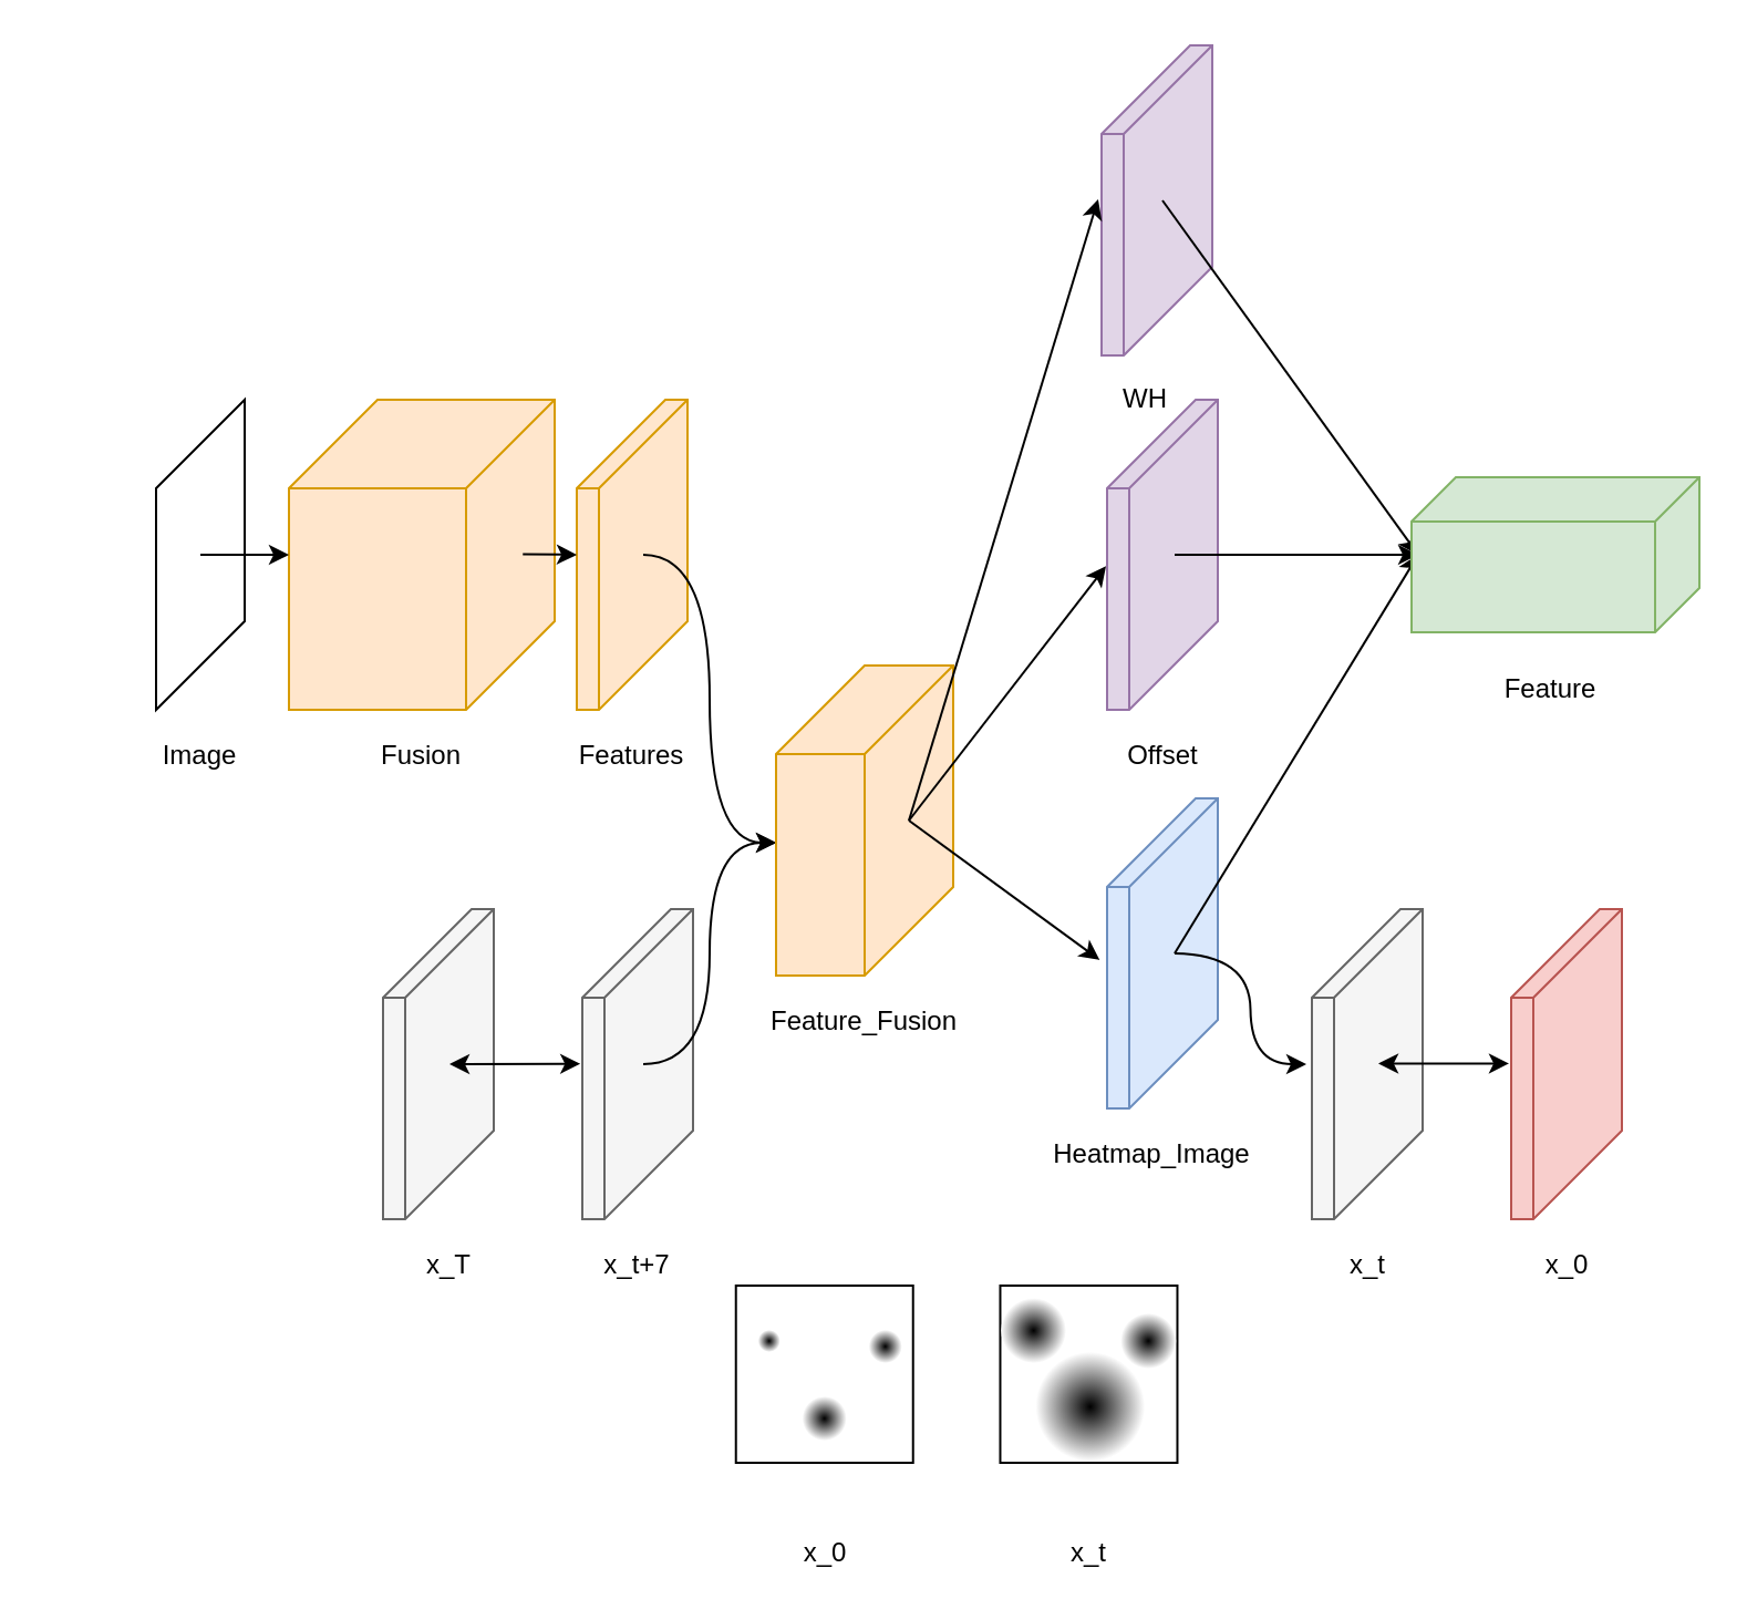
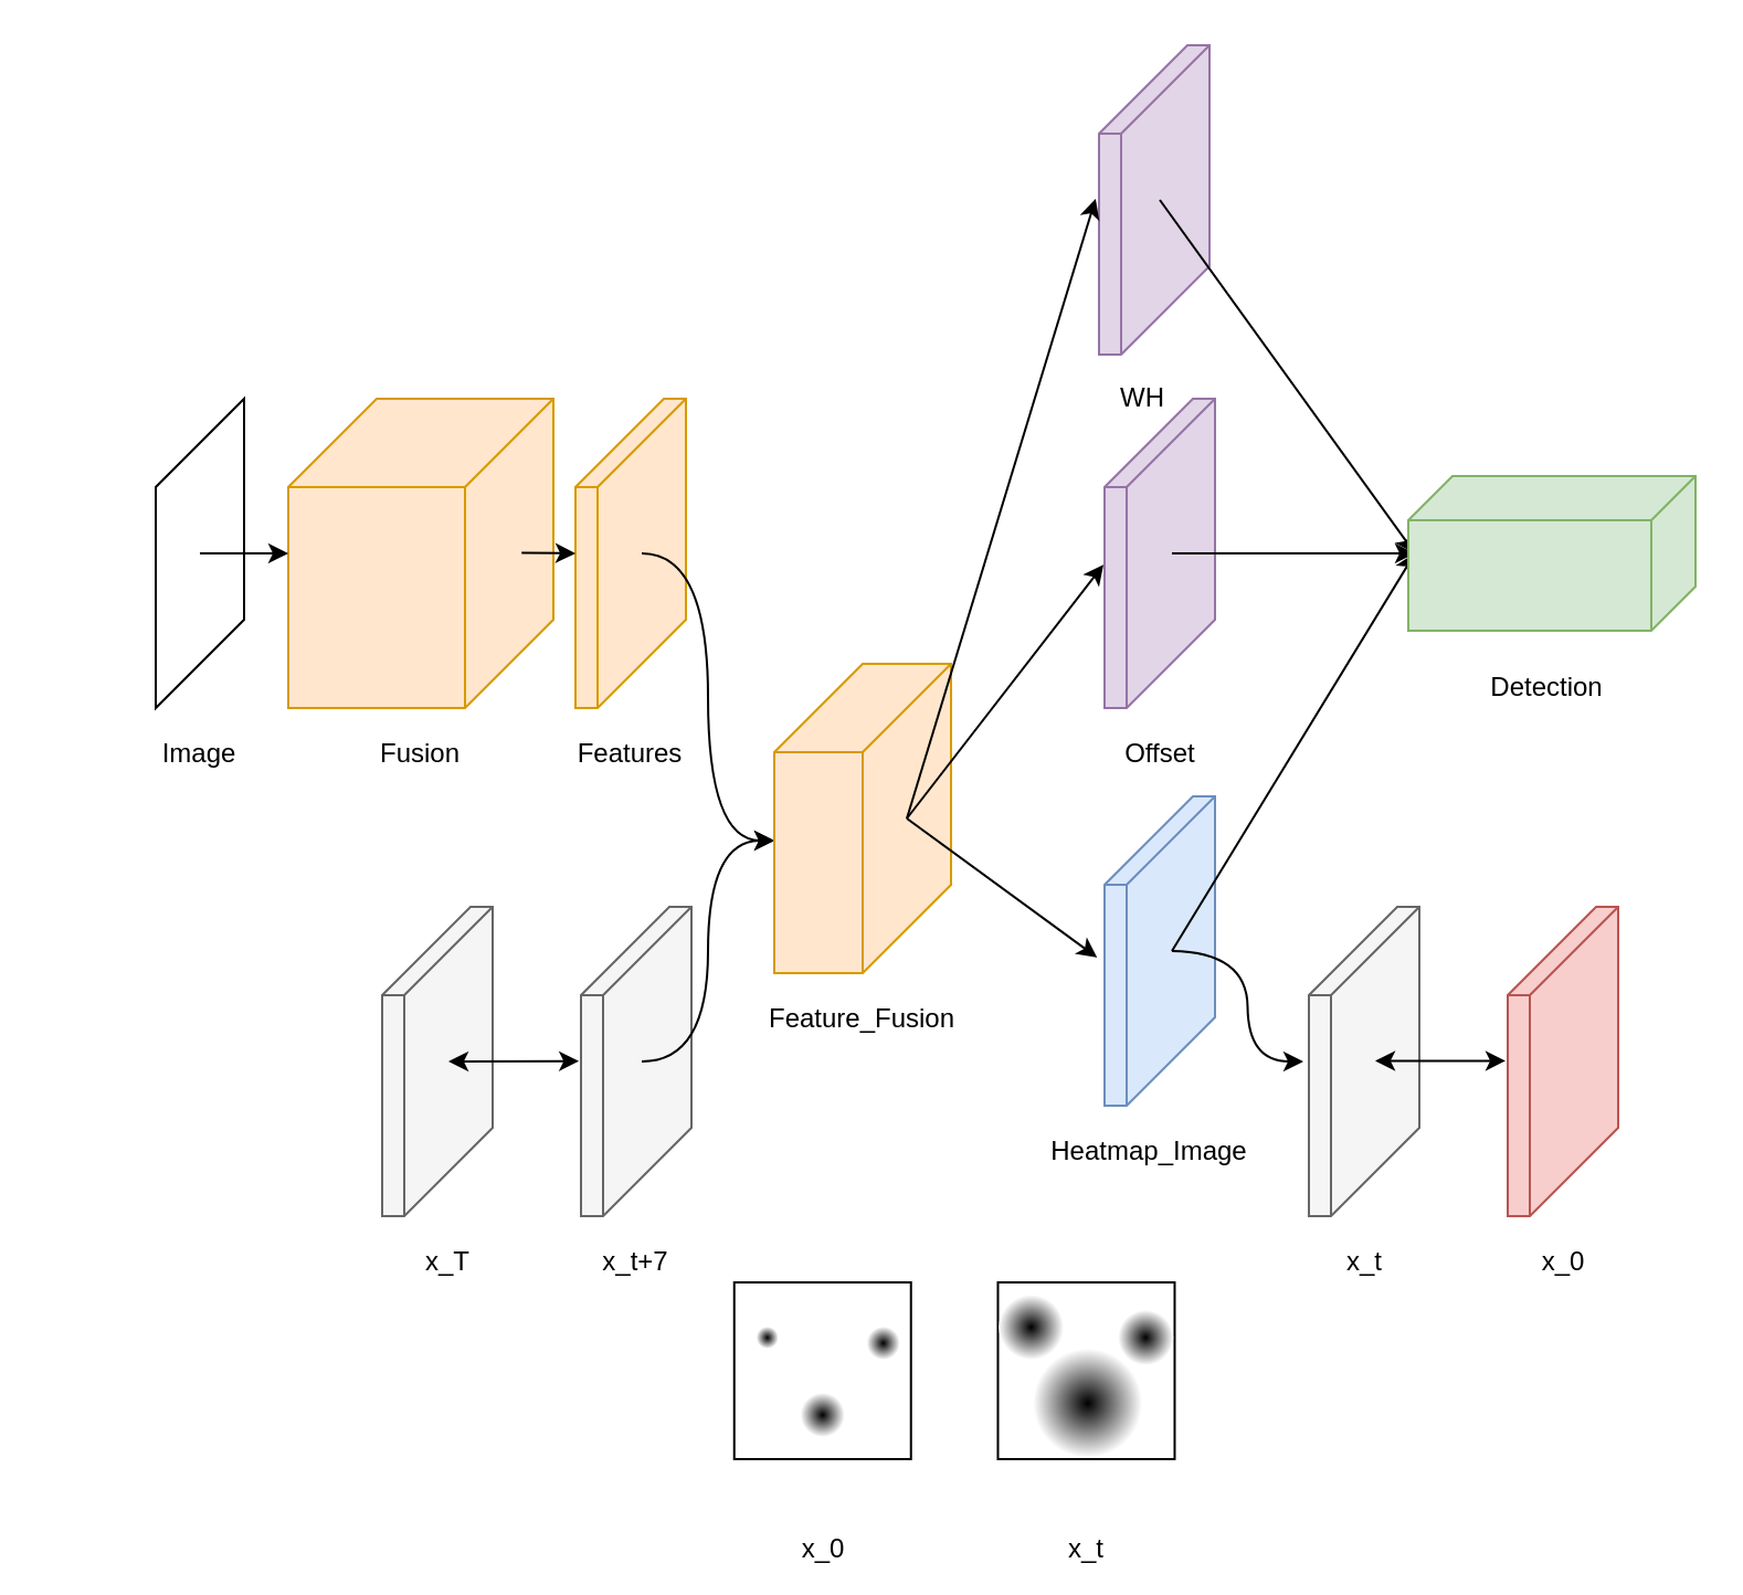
  <mxCell id="0" />
  <mxCell id="1" parent="0" />
  <mxCell id="2" value="Image" style="text;html=1;strokeColor=none;fillColor=none;align=center;verticalAlign=middle;whiteSpace=wrap;rounded=0;" parent="1" vertex="1"><mxGeometry x="69.91" y="340" width="40" as="geometry" /></mxCell>
  <mxCell id="3" value="Fusion" style="text;html=1;strokeColor=none;fillColor=none;align=center;verticalAlign=middle;whiteSpace=wrap;rounded=0;" parent="1" vertex="1"><mxGeometry x="170" y="340" width="40" as="geometry" /></mxCell>
  <mxCell id="4" value="" style="shape=cube;whiteSpace=wrap;html=1;boundedLbl=1;backgroundOutline=1;darkOpacity=0;darkOpacity2=0;size=40;flipH=1;fillColor=#ffe6cc;strokeColor=#d79b00;" parent="1" vertex="1"><mxGeometry x="130" y="180" width="120" height="140" as="geometry" /></mxCell>
  <mxCell id="5" value="" style="shape=parallelogram;perimeter=parallelogramPerimeter;whiteSpace=wrap;html=1;fixedSize=1;rotation=-90;size=40;flipH=1;fillStyle=solid;" parent="1" vertex="1"><mxGeometry x="20" y="230" width="140" height="40" as="geometry" /></mxCell>
  <mxCell id="6" value="" style="shape=cube;whiteSpace=wrap;html=1;boundedLbl=1;backgroundOutline=1;darkOpacity=0;darkOpacity2=0;size=40;flipH=1;fillColor=#ffe6cc;strokeColor=#d79b00;" parent="1" vertex="1"><mxGeometry x="260" y="180" width="50" height="140" as="geometry" /></mxCell>
  <mxCell id="7" value="Features" style="text;html=1;strokeColor=none;fillColor=none;align=center;verticalAlign=middle;whiteSpace=wrap;rounded=0;" parent="1" vertex="1"><mxGeometry x="265" y="340" width="40" as="geometry" /></mxCell>
  <mxCell id="8" value="" style="shape=cube;whiteSpace=wrap;html=1;boundedLbl=1;backgroundOutline=1;darkOpacity=0;darkOpacity2=0;size=40;flipH=1;fillColor=#f5f5f5;strokeColor=#666666;fontColor=#333333;" parent="1" vertex="1"><mxGeometry x="262.5" y="410" width="50" height="140" as="geometry" /></mxCell>
  <mxCell id="9" value="x_t+7" style="text;html=1;strokeColor=none;fillColor=none;align=center;verticalAlign=middle;whiteSpace=wrap;rounded=0;" parent="1" vertex="1"><mxGeometry x="245" y="570" width="85" as="geometry" /></mxCell>
  <mxCell id="10" value="" style="shape=cube;whiteSpace=wrap;html=1;boundedLbl=1;backgroundOutline=1;darkOpacity=0;darkOpacity2=0;size=40;flipH=1;fillColor=#dae8fc;strokeColor=#6c8ebf;" parent="1" vertex="1"><mxGeometry x="499.5" y="360" width="50" height="140" as="geometry" /></mxCell>
  <mxCell id="11" value="Heatmap_Image" style="text;html=1;strokeColor=none;fillColor=none;align=center;verticalAlign=middle;whiteSpace=wrap;rounded=0;" parent="1" vertex="1"><mxGeometry x="499.5" y="520" width="40" as="geometry" /></mxCell>
  <mxCell id="12" value="" style="endArrow=classic;html=1;rounded=0;exitX=0.5;exitY=0.5;exitDx=0;exitDy=0;exitPerimeter=0;" parent="1" source="5" edge="1"><mxGeometry width="50" height="50" relative="1" as="geometry"><mxPoint x="250" y="390" as="sourcePoint" /><mxPoint x="130" y="250" as="targetPoint" /></mxGeometry></mxCell>
  <mxCell id="13" value="" style="endArrow=classic;html=1;rounded=0;exitX=0.5;exitY=0.5;exitDx=0;exitDy=0;exitPerimeter=0;" parent="1" edge="1"><mxGeometry width="50" height="50" relative="1" as="geometry"><mxPoint x="235.63" y="249.71" as="sourcePoint" /><mxPoint x="260" y="250" as="targetPoint" /></mxGeometry></mxCell>
  <mxCell id="14" value="" style="shape=cube;whiteSpace=wrap;html=1;boundedLbl=1;backgroundOutline=1;darkOpacity=0;darkOpacity2=0;size=40;flipH=1;fillColor=#f5f5f5;strokeColor=#666666;fontColor=#333333;" parent="1" vertex="1"><mxGeometry x="592" y="410" width="50" height="140" as="geometry" /></mxCell>
  <mxCell id="15" value="x_t" style="text;html=1;strokeColor=none;fillColor=none;align=center;verticalAlign=middle;whiteSpace=wrap;rounded=0;" parent="1" vertex="1"><mxGeometry x="574.5" y="570" width="85" as="geometry" /></mxCell>
  <mxCell id="16" value="" style="shape=cube;whiteSpace=wrap;html=1;boundedLbl=1;backgroundOutline=1;darkOpacity=0;darkOpacity2=0;size=40;flipH=1;fillColor=#f5f5f5;strokeColor=#666666;fontColor=#333333;" parent="1" vertex="1"><mxGeometry x="172.5" y="410" width="50" height="140" as="geometry" /></mxCell>
  <mxCell id="17" value="" style="shape=cube;whiteSpace=wrap;html=1;boundedLbl=1;backgroundOutline=1;darkOpacity=0;darkOpacity2=0;size=40;flipH=1;fillColor=#f8cecc;strokeColor=#b85450;" parent="1" vertex="1"><mxGeometry x="682" y="410" width="50" height="140" as="geometry" /></mxCell>
  <mxCell id="18" value="x_0" style="text;html=1;strokeColor=none;fillColor=none;align=center;verticalAlign=middle;whiteSpace=wrap;rounded=0;" parent="1" vertex="1"><mxGeometry x="664.5" y="570" width="85" as="geometry" /></mxCell>
  <mxCell id="19" value="x_T" style="text;html=1;strokeColor=none;fillColor=none;align=center;verticalAlign=middle;whiteSpace=wrap;rounded=0;" parent="1" vertex="1"><mxGeometry x="160" y="570" width="85" as="geometry" /></mxCell>
  <mxCell id="20" value="" style="endArrow=classic;startArrow=classic;html=1;rounded=0;exitX=0.4;exitY=0.5;exitDx=0;exitDy=0;exitPerimeter=0;entryX=1.018;entryY=0.499;entryDx=0;entryDy=0;entryPerimeter=0;" parent="1" source="16" target="8" edge="1"><mxGeometry width="50" height="50" relative="1" as="geometry"><mxPoint x="342.5" y="400" as="sourcePoint" /><mxPoint x="392.5" y="350" as="targetPoint" /></mxGeometry></mxCell>
  <mxCell id="21" value="" style="endArrow=classic;startArrow=classic;html=1;rounded=0;exitX=0.4;exitY=0.5;exitDx=0;exitDy=0;exitPerimeter=0;entryX=1.018;entryY=0.499;entryDx=0;entryDy=0;entryPerimeter=0;" parent="1" edge="1"><mxGeometry width="50" height="50" relative="1" as="geometry"><mxPoint x="622" y="479.71" as="sourcePoint" /><mxPoint x="681" y="479.71" as="targetPoint" /></mxGeometry></mxCell>
  <mxCell id="22" value="x_0" style="text;html=1;strokeColor=none;fillColor=none;align=center;verticalAlign=middle;whiteSpace=wrap;rounded=0;" parent="1" vertex="1"><mxGeometry x="330" y="700" width="85" as="geometry" /></mxCell>
  <mxCell id="23" value="" style="whiteSpace=wrap;html=1;aspect=fixed;" parent="1" vertex="1"><mxGeometry x="331.87" y="580" width="80" height="80" as="geometry" /></mxCell>
  <mxCell id="24" value="" style="ellipse;whiteSpace=wrap;html=1;aspect=fixed;strokeColor=none;fillColor=#000000;gradientColor=#FFFFFF;gradientDirection=radial;" parent="1" vertex="1"><mxGeometry x="341.87" y="600" width="10" height="10" as="geometry" /></mxCell>
  <mxCell id="25" value="" style="ellipse;whiteSpace=wrap;html=1;aspect=fixed;strokeColor=none;fillColor=#000000;gradientColor=#FFFFFF;gradientDirection=radial;" vertex="1" parent="1"><mxGeometry x="361.87" y="630" width="20" height="20" as="geometry" /></mxCell>
  <mxCell id="26" value="" style="ellipse;whiteSpace=wrap;html=1;aspect=fixed;strokeColor=none;fillColor=#000000;gradientColor=#FFFFFF;gradientDirection=radial;" vertex="1" parent="1"><mxGeometry x="391.87" y="600" width="15" height="15" as="geometry" /></mxCell>
  <mxCell id="27" value="x_t" style="text;html=1;strokeColor=none;fillColor=none;align=center;verticalAlign=middle;whiteSpace=wrap;rounded=0;" vertex="1" parent="1"><mxGeometry x="449.37" y="700" width="85" as="geometry" /></mxCell>
  <mxCell id="28" value="" style="whiteSpace=wrap;html=1;aspect=fixed;" vertex="1" parent="1"><mxGeometry x="451.24" y="580" width="80" height="80" as="geometry" /></mxCell>
  <mxCell id="29" value="" style="ellipse;whiteSpace=wrap;html=1;aspect=fixed;strokeColor=none;fillColor=#000000;gradientColor=#FFFFFF;gradientDirection=radial;" vertex="1" parent="1"><mxGeometry x="451.62" y="585.63" width="29.37" height="29.37" as="geometry" /></mxCell>
  <mxCell id="30" value="" style="ellipse;whiteSpace=wrap;html=1;aspect=fixed;strokeColor=none;fillColor=#000000;gradientColor=#FFFFFF;gradientDirection=radial;" vertex="1" parent="1"><mxGeometry x="467.19" y="610" width="49.37" height="49.37" as="geometry" /></mxCell>
  <mxCell id="31" value="" style="ellipse;whiteSpace=wrap;html=1;aspect=fixed;strokeColor=none;fillColor=#000000;gradientColor=#FFFFFF;gradientDirection=radial;" vertex="1" parent="1"><mxGeometry x="505.62" y="592.5" width="25" height="25" as="geometry" /></mxCell>
  <mxCell id="32" value="" style="shape=cube;whiteSpace=wrap;html=1;boundedLbl=1;backgroundOutline=1;darkOpacity=0;darkOpacity2=0;size=40;flipH=1;fillColor=#e1d5e7;strokeColor=#9673a6;" vertex="1" parent="1"><mxGeometry x="499.5" y="180" width="50" height="140" as="geometry" /></mxCell>
  <mxCell id="33" value="Offset" style="text;html=1;strokeColor=none;fillColor=none;align=center;verticalAlign=middle;whiteSpace=wrap;rounded=0;" vertex="1" parent="1"><mxGeometry x="504.5" y="340" width="40" as="geometry" /></mxCell>
  <mxCell id="34" value="" style="shape=cube;whiteSpace=wrap;html=1;boundedLbl=1;backgroundOutline=1;darkOpacity=0;darkOpacity2=0;size=40;flipH=1;fillColor=#e1d5e7;strokeColor=#9673a6;" vertex="1" parent="1"><mxGeometry x="497" y="20" width="50" height="140" as="geometry" /></mxCell>
  <mxCell id="35" value="WH" style="text;html=1;strokeColor=none;fillColor=none;align=center;verticalAlign=middle;whiteSpace=wrap;rounded=0;" vertex="1" parent="1"><mxGeometry x="497" y="170" width="40" height="20" as="geometry" /></mxCell>
  <mxCell id="36" value="" style="curved=1;endArrow=classic;html=1;rounded=0;exitX=0.4;exitY=0.5;exitDx=0;exitDy=0;exitPerimeter=0;" edge="1" parent="1" source="6"><mxGeometry width="50" height="50" relative="1" as="geometry"><mxPoint x="270" y="460" as="sourcePoint" /><mxPoint x="350" y="380" as="targetPoint" /><Array as="points"><mxPoint x="320" y="250" /><mxPoint x="320" y="380" /></Array></mxGeometry></mxCell>
  <mxCell id="37" value="" style="curved=1;endArrow=classic;html=1;rounded=0;exitX=0.45;exitY=0.5;exitDx=0;exitDy=0;exitPerimeter=0;" edge="1" parent="1" source="8"><mxGeometry width="50" height="50" relative="1" as="geometry"><mxPoint x="290" y="250.5" as="sourcePoint" /><mxPoint x="350" y="380" as="targetPoint" /><Array as="points"><mxPoint x="320" y="480" /><mxPoint x="320" y="380" /></Array></mxGeometry></mxCell>
  <mxCell id="38" value="" style="curved=1;endArrow=classic;html=1;rounded=0;" edge="1" parent="1"><mxGeometry width="50" height="50" relative="1" as="geometry"><mxPoint x="530" y="430" as="sourcePoint" /><mxPoint x="589.5" y="480" as="targetPoint" /><Array as="points"><mxPoint x="564" y="430.5" /><mxPoint x="564.5" y="480" /></Array></mxGeometry></mxCell>
- <mxCell id="39" value="Feature" style="text;html=1;strokeColor=none;fillColor=none;align=center;verticalAlign=middle;whiteSpace=wrap;rounded=0;" vertex="1" parent="1"><mxGeometry x="680" y="310" width="40" as="geometry" /></mxCell>
+ <mxCell id="39" value="Detection" style="text;html=1;strokeColor=none;fillColor=none;align=center;verticalAlign=middle;whiteSpace=wrap;rounded=0;" vertex="1" parent="1"><mxGeometry x="680" y="310" width="40" as="geometry" /></mxCell>
  <mxCell id="40" value="" style="shape=cube;whiteSpace=wrap;html=1;boundedLbl=1;backgroundOutline=1;darkOpacity=0;darkOpacity2=0;size=40;flipH=1;fillColor=#ffe6cc;strokeColor=#d79b00;" vertex="1" parent="1"><mxGeometry x="350" y="300" width="80" height="140" as="geometry" /></mxCell>
  <mxCell id="41" value="Feature_Fusion" style="text;html=1;strokeColor=none;fillColor=none;align=center;verticalAlign=middle;whiteSpace=wrap;rounded=0;" vertex="1" parent="1"><mxGeometry x="370" y="460" width="40" as="geometry" /></mxCell>
  <mxCell id="42" value="" style="endArrow=classic;html=1;rounded=0;exitX=0.25;exitY=0.5;exitDx=0;exitDy=0;exitPerimeter=0;entryX=1.031;entryY=0.496;entryDx=0;entryDy=0;entryPerimeter=0;" edge="1" parent="1" source="40" target="34"><mxGeometry width="50" height="50" relative="1" as="geometry"><mxPoint x="430" y="310" as="sourcePoint" /><mxPoint x="480" y="260" as="targetPoint" /></mxGeometry></mxCell>
  <mxCell id="43" value="" style="endArrow=classic;html=1;rounded=0;exitX=0.25;exitY=0.5;exitDx=0;exitDy=0;exitPerimeter=0;entryX=1.01;entryY=0.537;entryDx=0;entryDy=0;entryPerimeter=0;" edge="1" parent="1" source="40" target="32"><mxGeometry width="50" height="50" relative="1" as="geometry"><mxPoint x="430" y="310" as="sourcePoint" /><mxPoint x="480" y="260" as="targetPoint" /></mxGeometry></mxCell>
  <mxCell id="44" value="" style="endArrow=classic;html=1;rounded=0;exitX=0.25;exitY=0.5;exitDx=0;exitDy=0;exitPerimeter=0;entryX=1.067;entryY=0.521;entryDx=0;entryDy=0;entryPerimeter=0;" edge="1" parent="1" source="40" target="10"><mxGeometry width="50" height="50" relative="1" as="geometry"><mxPoint x="430" y="310" as="sourcePoint" /><mxPoint x="480" y="260" as="targetPoint" /></mxGeometry></mxCell>
  <mxCell id="45" value="" style="endArrow=classic;html=1;rounded=0;exitX=0.39;exitY=0.5;exitDx=0;exitDy=0;exitPerimeter=0;" edge="1" parent="1" source="32"><mxGeometry width="50" height="50" relative="1" as="geometry"><mxPoint x="430" y="310" as="sourcePoint" /><mxPoint x="640" y="250" as="targetPoint" /></mxGeometry></mxCell>
  <mxCell id="46" value="" style="endArrow=classic;html=1;rounded=0;exitX=0.45;exitY=0.5;exitDx=0;exitDy=0;exitPerimeter=0;" edge="1" parent="1" source="34"><mxGeometry width="50" height="50" relative="1" as="geometry"><mxPoint x="430" y="310" as="sourcePoint" /><mxPoint x="640" y="250" as="targetPoint" /></mxGeometry></mxCell>
  <mxCell id="47" value="" style="endArrow=classic;html=1;rounded=0;" edge="1" parent="1"><mxGeometry width="50" height="50" relative="1" as="geometry"><mxPoint x="530" y="430" as="sourcePoint" /><mxPoint x="640" y="250" as="targetPoint" /></mxGeometry></mxCell>
  <mxCell id="48" value="" style="shape=cube;whiteSpace=wrap;html=1;boundedLbl=1;backgroundOutline=1;darkOpacity=0;darkOpacity2=0;size=20;flipH=1;fillColor=#d5e8d4;strokeColor=#82b366;" vertex="1" parent="1"><mxGeometry x="637" y="215" width="130" height="70" as="geometry" /></mxCell>
